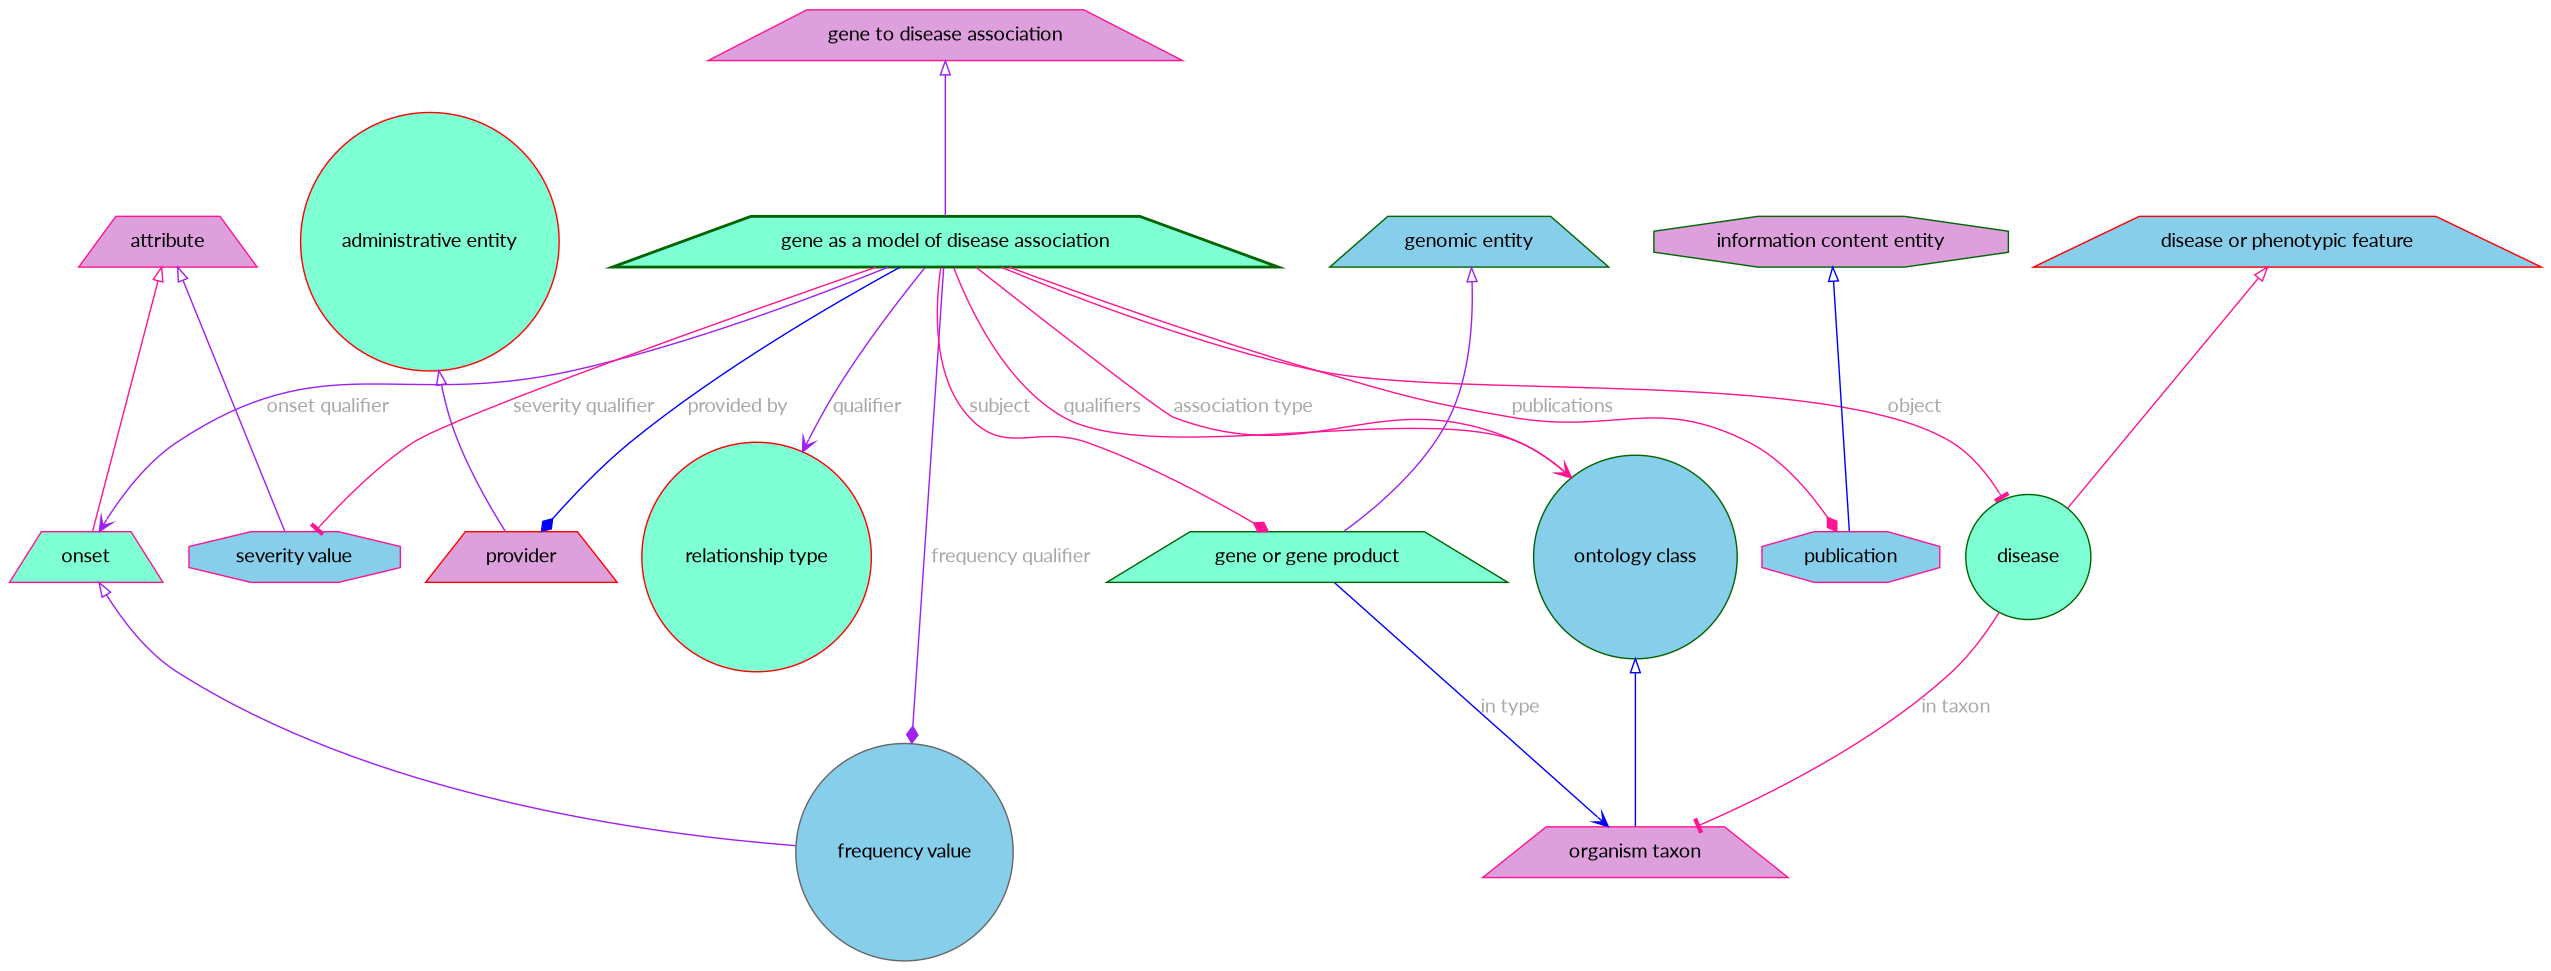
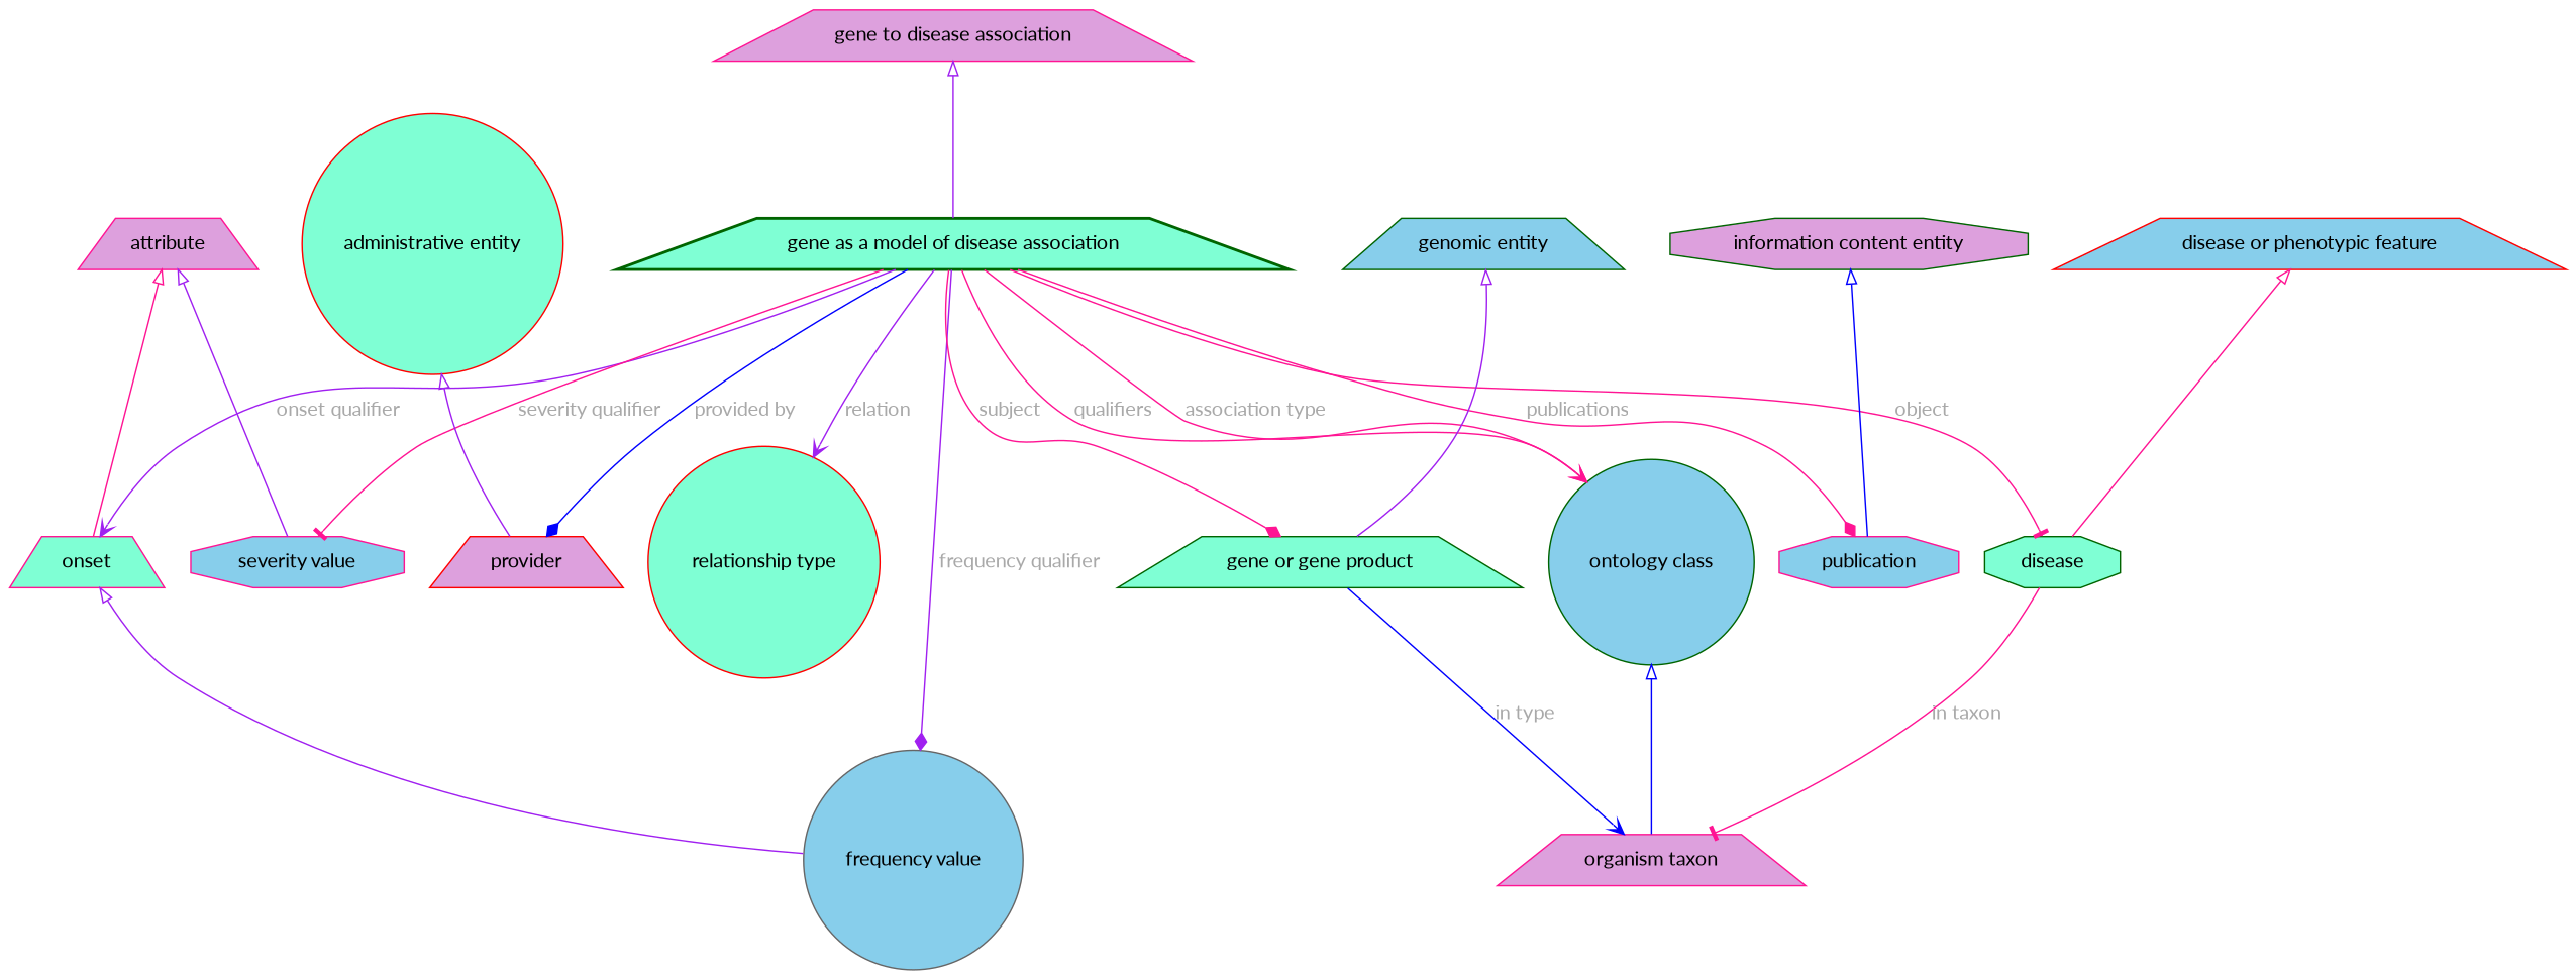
  digraph {
    fontname=Lato
    fontsize=32
    penwidth=5
    node [color=darkgreen fillcolor=aquamarine fontname=Lato shape=trapezium style="solid,filled"]
    edge [color=deeppink fontcolor=darkgray fontname=Lato]
    n1 [label=" gene as a model of disease association " style="bold,filled"]
    n2 [color=deeppink label=" onset "]
    n3 [color=deeppink fillcolor=skyblue label=" severity value " shape=octagon]
    n4 [color=gray40 fillcolor=skyblue label=" frequency value " shape=circle]
    n5 [color=red fillcolor=plum label=" provider "]
    n6 [color=deeppink fillcolor=skyblue label=" publication " shape=octagon]
    n7 [fillcolor=skyblue label=" ontology class " shape=circle]
-   n8 [label=" disease " shape=circle]
+   n8 [label=" disease " shape=octagon]
    n9 [color=red label=" relationship type " shape=circle]
    n10 [label=" gene or gene product "]
    n11 [color=deeppink fillcolor=plum label=" organism taxon "]
    "gene to disease association" [color=deeppink fillcolor=plum style=filled]
    attribute [color=deeppink fillcolor=plum style=filled]
    "administrative entity" [color=red shape=circle style=filled]
    "information content entity" [fillcolor=plum shape=octagon style=filled]
    "disease or phenotypic feature" [color=red fillcolor=skyblue style=filled]
    "genomic entity" [fillcolor=skyblue style=filled]
    n1 -> n2 [arrowhead=vee color=purple label="onset qualifier"]
    n1 -> n3 [arrowhead=tee label="severity qualifier"]
    n1 -> n4 [arrowhead=diamond color=purple label="frequency qualifier"]
    n1 -> n5 [arrowhead=diamond color=blue label="provided by"]
    n1 -> n6 [arrowhead=diamond label=publications]
    n1 -> n7 [arrowhead=vee label=qualifiers]
    n1 -> n7 [arrowhead=vee label="association type"]
    n1 -> n8 [arrowhead=tee label=object]
-   n1 -> n9 [arrowhead=vee color=purple label=qualifier]
+   n1 -> n9 [arrowhead=vee color=purple label=relation]
    n1 -> n10 [arrowhead=diamond label=subject]
    n2 -> n4 [arrowtail=onormal color=purple dir=back]
    n7 -> n11 [arrowtail=onormal color=blue dir=back]
    n8 -> n11 [arrowhead=tee label="in taxon"]
    n10 -> n11 [arrowhead=vee color=blue label="in type"]
    "gene to disease association" -> n1 [arrowtail=onormal color=purple dir=back]
    attribute -> n2 [arrowtail=onormal dir=back]
    attribute -> n3 [arrowtail=onormal color=purple dir=back]
    "administrative entity" -> n5 [arrowtail=onormal color=purple dir=back]
    "information content entity" -> n6 [arrowtail=onormal color=blue dir=back]
    "disease or phenotypic feature" -> n8 [arrowtail=onormal dir=back]
    "genomic entity" -> n10 [arrowtail=onormal color=purple dir=back]
  }
